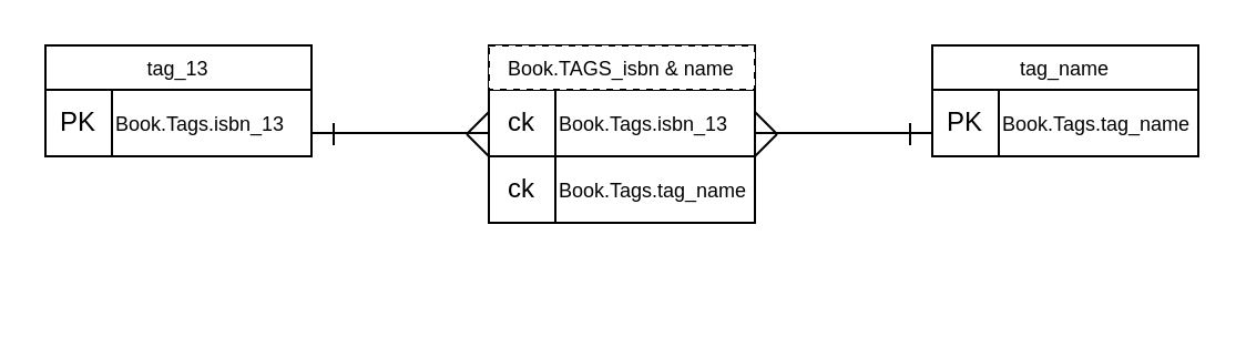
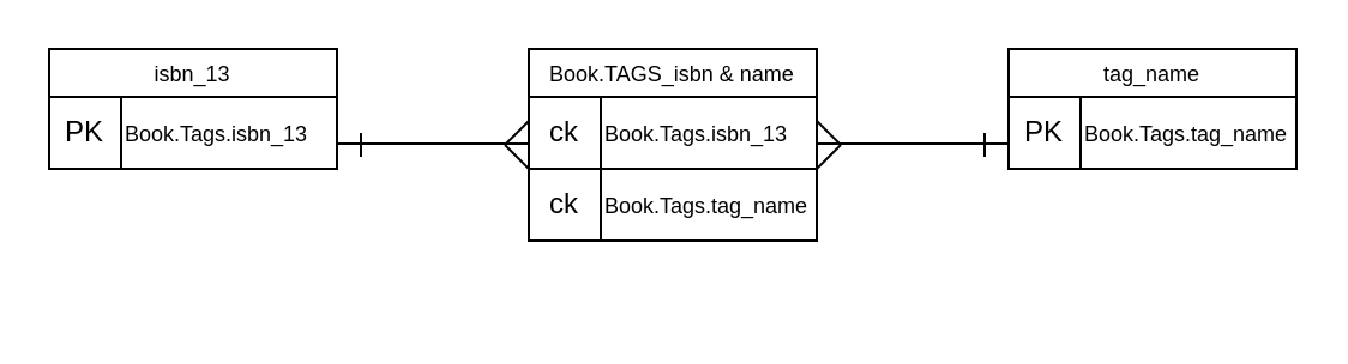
  <mxCell id="0" />
  <mxCell id="1" parent="0" />
  <mxCell id="2" value="" style="group" vertex="1" connectable="0" parent="1"><mxGeometry x="20" y="20" width="520" height="110" as="geometry" /></mxCell>
  <mxCell id="3" value="" style="group" vertex="1" connectable="0" parent="2"><mxGeometry x="400" width="120" height="50" as="geometry" /></mxCell>
  <mxCell id="4" value="" style="shape=internalStorage;whiteSpace=wrap;html=1;backgroundOutline=1;dx=0;dy=20;" vertex="1" parent="3"><mxGeometry width="120" height="50" as="geometry" /></mxCell>
  <mxCell id="5" value="PK" style="rounded=0;whiteSpace=wrap;html=1;" vertex="1" parent="3"><mxGeometry y="20" width="30" height="30" as="geometry" /></mxCell>
  <mxCell id="6" value="&lt;font style=&quot;font-size: 9px&quot;&gt;Book.Tags.tag_name&lt;/font&gt;" style="rounded=0;whiteSpace=wrap;html=1;align=left;" vertex="1" parent="3"><mxGeometry x="30" y="20" width="90" height="30" as="geometry" /></mxCell>
  <mxCell id="7" value="&lt;font style=&quot;font-size: 9px&quot;&gt;tag_name&lt;/font&gt;" style="rounded=0;whiteSpace=wrap;html=1;" vertex="1" parent="3"><mxGeometry width="120" height="20" as="geometry" /></mxCell>
  <mxCell id="8" value="" style="group" vertex="1" connectable="0" parent="2"><mxGeometry width="400" height="110" as="geometry" /></mxCell>
  <mxCell id="9" value="" style="group" vertex="1" connectable="0" parent="8"><mxGeometry x="200" width="120" height="80" as="geometry" /></mxCell>
  <mxCell id="10" value="" style="shape=internalStorage;whiteSpace=wrap;html=1;backgroundOutline=1;dx=0;dy=20;" vertex="1" parent="9"><mxGeometry width="120" height="80" as="geometry" /></mxCell>
  <mxCell id="11" value="ck" style="rounded=0;whiteSpace=wrap;html=1;" vertex="1" parent="9"><mxGeometry y="20" width="30" height="30" as="geometry" /></mxCell>
  <mxCell id="12" value="ck" style="rounded=0;whiteSpace=wrap;html=1;" vertex="1" parent="9"><mxGeometry y="50" width="30" height="30" as="geometry" /></mxCell>
  <mxCell id="13" value="&lt;font style=&quot;font-size: 9px&quot;&gt;Book.Tags.isbn_13&lt;/font&gt;" style="rounded=0;whiteSpace=wrap;html=1;align=left;" vertex="1" parent="9"><mxGeometry x="30" y="20" width="90" height="30" as="geometry" /></mxCell>
  <mxCell id="14" value="&lt;font style=&quot;font-size: 9px&quot;&gt;Book.Tags.tag_name&lt;/font&gt;" style="rounded=0;whiteSpace=wrap;html=1;align=left;" vertex="1" parent="9"><mxGeometry x="30" y="50" width="90" height="30" as="geometry" /></mxCell>
- <mxCell id="15" value="&lt;font style=&quot;font-size: 9px&quot;&gt;Book.TAGS_isbn &amp;amp; name&lt;/font&gt;" style="rounded=0;whiteSpace=wrap;html=1;dashed=1;" vertex="1" parent="9"><mxGeometry width="120" height="20" as="geometry" /></mxCell>
+ <mxCell id="15" value="&lt;font style=&quot;font-size: 9px&quot;&gt;Book.TAGS_isbn &amp;amp; name&lt;/font&gt;" style="rounded=0;whiteSpace=wrap;html=1;" vertex="1" parent="9"><mxGeometry width="120" height="20" as="geometry" /></mxCell>
  <mxCell id="16" value="" style="endArrow=none;html=1;jumpSize=6;" edge="1" parent="9"><mxGeometry width="50" height="50" relative="1" as="geometry"><mxPoint y="30" as="sourcePoint" /><mxPoint x="-10" y="40" as="targetPoint" /></mxGeometry></mxCell>
  <mxCell id="17" value="" style="endArrow=none;html=1;jumpSize=6;" edge="1" parent="9"><mxGeometry width="50" height="50" relative="1" as="geometry"><mxPoint x="120" y="50" as="sourcePoint" /><mxPoint x="130" y="40" as="targetPoint" /></mxGeometry></mxCell>
  <mxCell id="18" value="" style="group" vertex="1" connectable="0" parent="8"><mxGeometry width="120" height="110" as="geometry" /></mxCell>
  <mxCell id="19" value="" style="group" vertex="1" connectable="0" parent="18"><mxGeometry width="120" height="50" as="geometry" /></mxCell>
  <mxCell id="20" value="" style="shape=internalStorage;whiteSpace=wrap;html=1;backgroundOutline=1;dx=0;dy=20;" vertex="1" parent="19"><mxGeometry width="120" height="50" as="geometry" /></mxCell>
  <mxCell id="21" value="PK" style="rounded=0;whiteSpace=wrap;html=1;" vertex="1" parent="19"><mxGeometry y="20" width="30" height="30" as="geometry" /></mxCell>
  <mxCell id="22" value="&lt;font style=&quot;font-size: 9px&quot;&gt;Book.Tags.isbn_13&lt;/font&gt;" style="rounded=0;whiteSpace=wrap;html=1;align=left;" vertex="1" parent="19"><mxGeometry x="30" y="20" width="90" height="30" as="geometry" /></mxCell>
- <mxCell id="23" value="&lt;font style=&quot;font-size: 9px&quot;&gt;tag_13&lt;/font&gt;" style="rounded=0;whiteSpace=wrap;html=1;" vertex="1" parent="19"><mxGeometry width="120" height="20" as="geometry" /></mxCell>
+ <mxCell id="23" value="&lt;font style=&quot;font-size: 9px&quot;&gt;isbn_13&lt;/font&gt;" style="rounded=0;whiteSpace=wrap;html=1;" vertex="1" parent="19"><mxGeometry width="120" height="20" as="geometry" /></mxCell>
  <mxCell id="24" value="" style="endArrow=none;html=1;" edge="1" parent="8"><mxGeometry width="50" height="50" relative="1" as="geometry"><mxPoint x="120" y="39.5" as="sourcePoint" /><mxPoint x="200" y="39.5" as="targetPoint" /></mxGeometry></mxCell>
  <mxCell id="25" value="" style="endArrow=none;html=1;" edge="1" parent="8"><mxGeometry width="50" height="50" relative="1" as="geometry"><mxPoint x="320" y="39.5" as="sourcePoint" /><mxPoint x="400" y="39.5" as="targetPoint" /></mxGeometry></mxCell>
  <mxCell id="26" value="" style="endArrow=none;html=1;jumpSize=6;" edge="1" parent="8"><mxGeometry width="50" height="50" relative="1" as="geometry"><mxPoint x="390" y="35" as="sourcePoint" /><mxPoint x="390" y="45" as="targetPoint" /></mxGeometry></mxCell>
  <mxCell id="27" value="" style="endArrow=none;html=1;jumpSize=6;" edge="1" parent="8"><mxGeometry width="50" height="50" relative="1" as="geometry"><mxPoint x="130" y="35" as="sourcePoint" /><mxPoint x="130" y="45" as="targetPoint" /></mxGeometry></mxCell>
  <mxCell id="28" value="" style="endArrow=none;html=1;jumpSize=6;" edge="1" parent="8"><mxGeometry width="50" height="50" relative="1" as="geometry"><mxPoint x="320" y="30" as="sourcePoint" /><mxPoint x="330" y="40" as="targetPoint" /></mxGeometry></mxCell>
  <mxCell id="29" value="" style="endArrow=none;html=1;jumpSize=6;" edge="1" parent="8"><mxGeometry width="50" height="50" relative="1" as="geometry"><mxPoint x="190" y="40" as="sourcePoint" /><mxPoint x="200" y="50" as="targetPoint" /></mxGeometry></mxCell>
